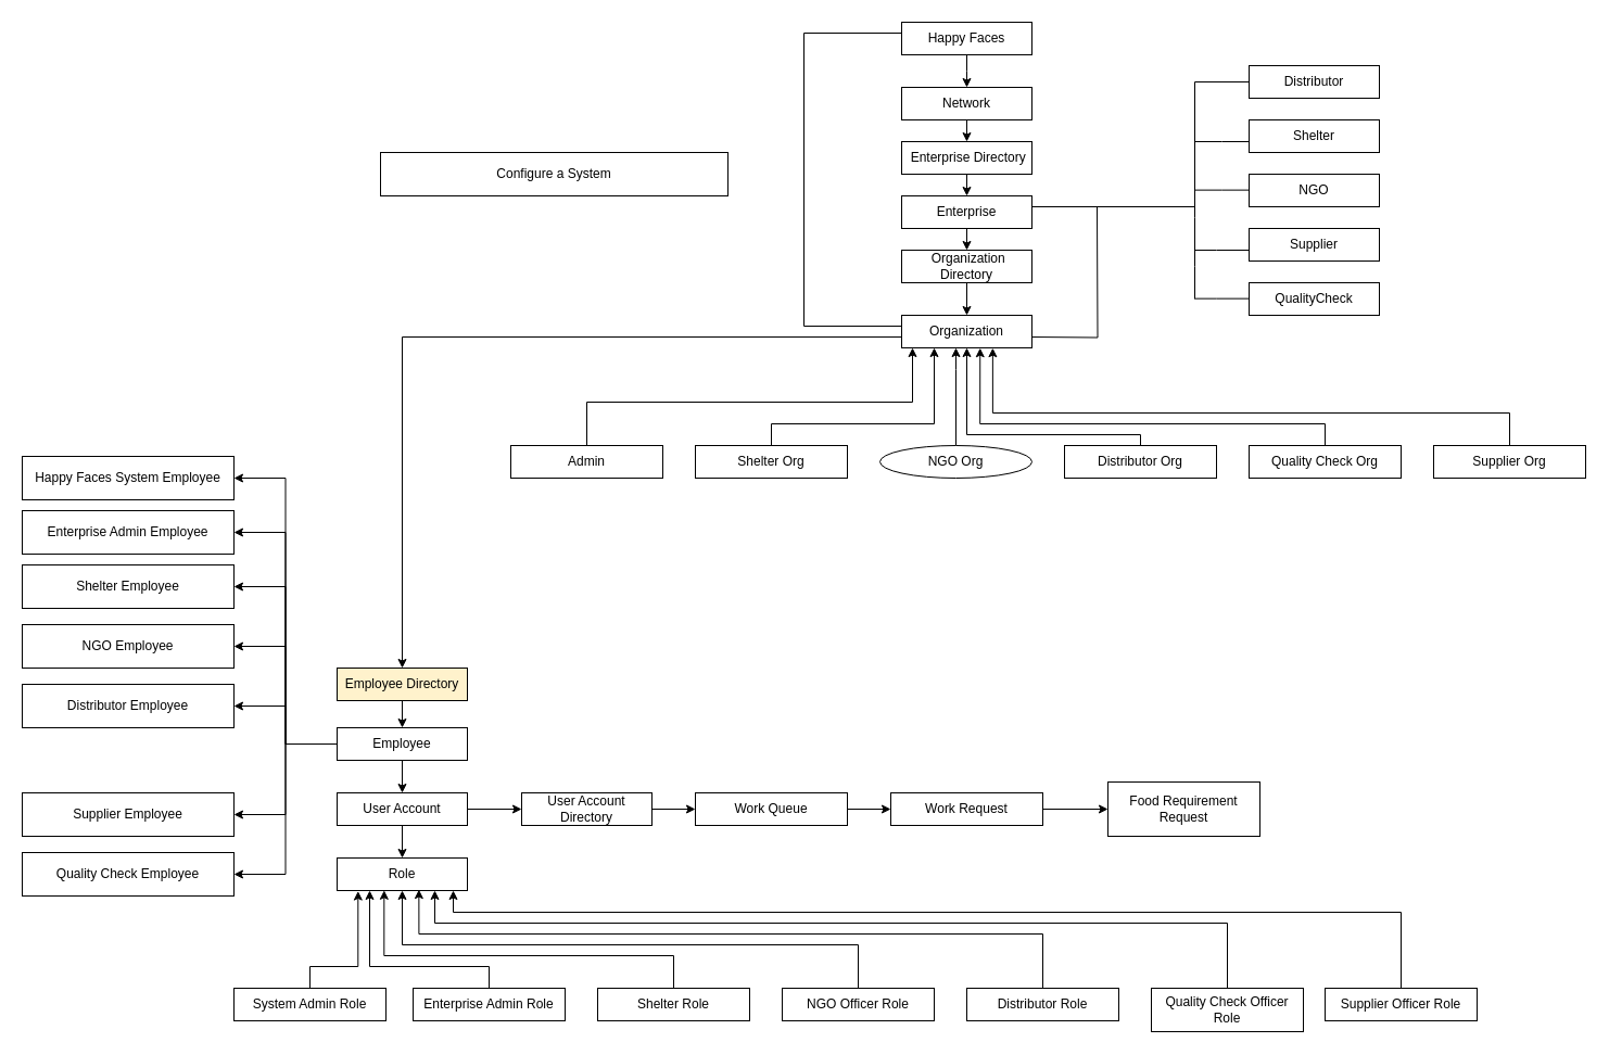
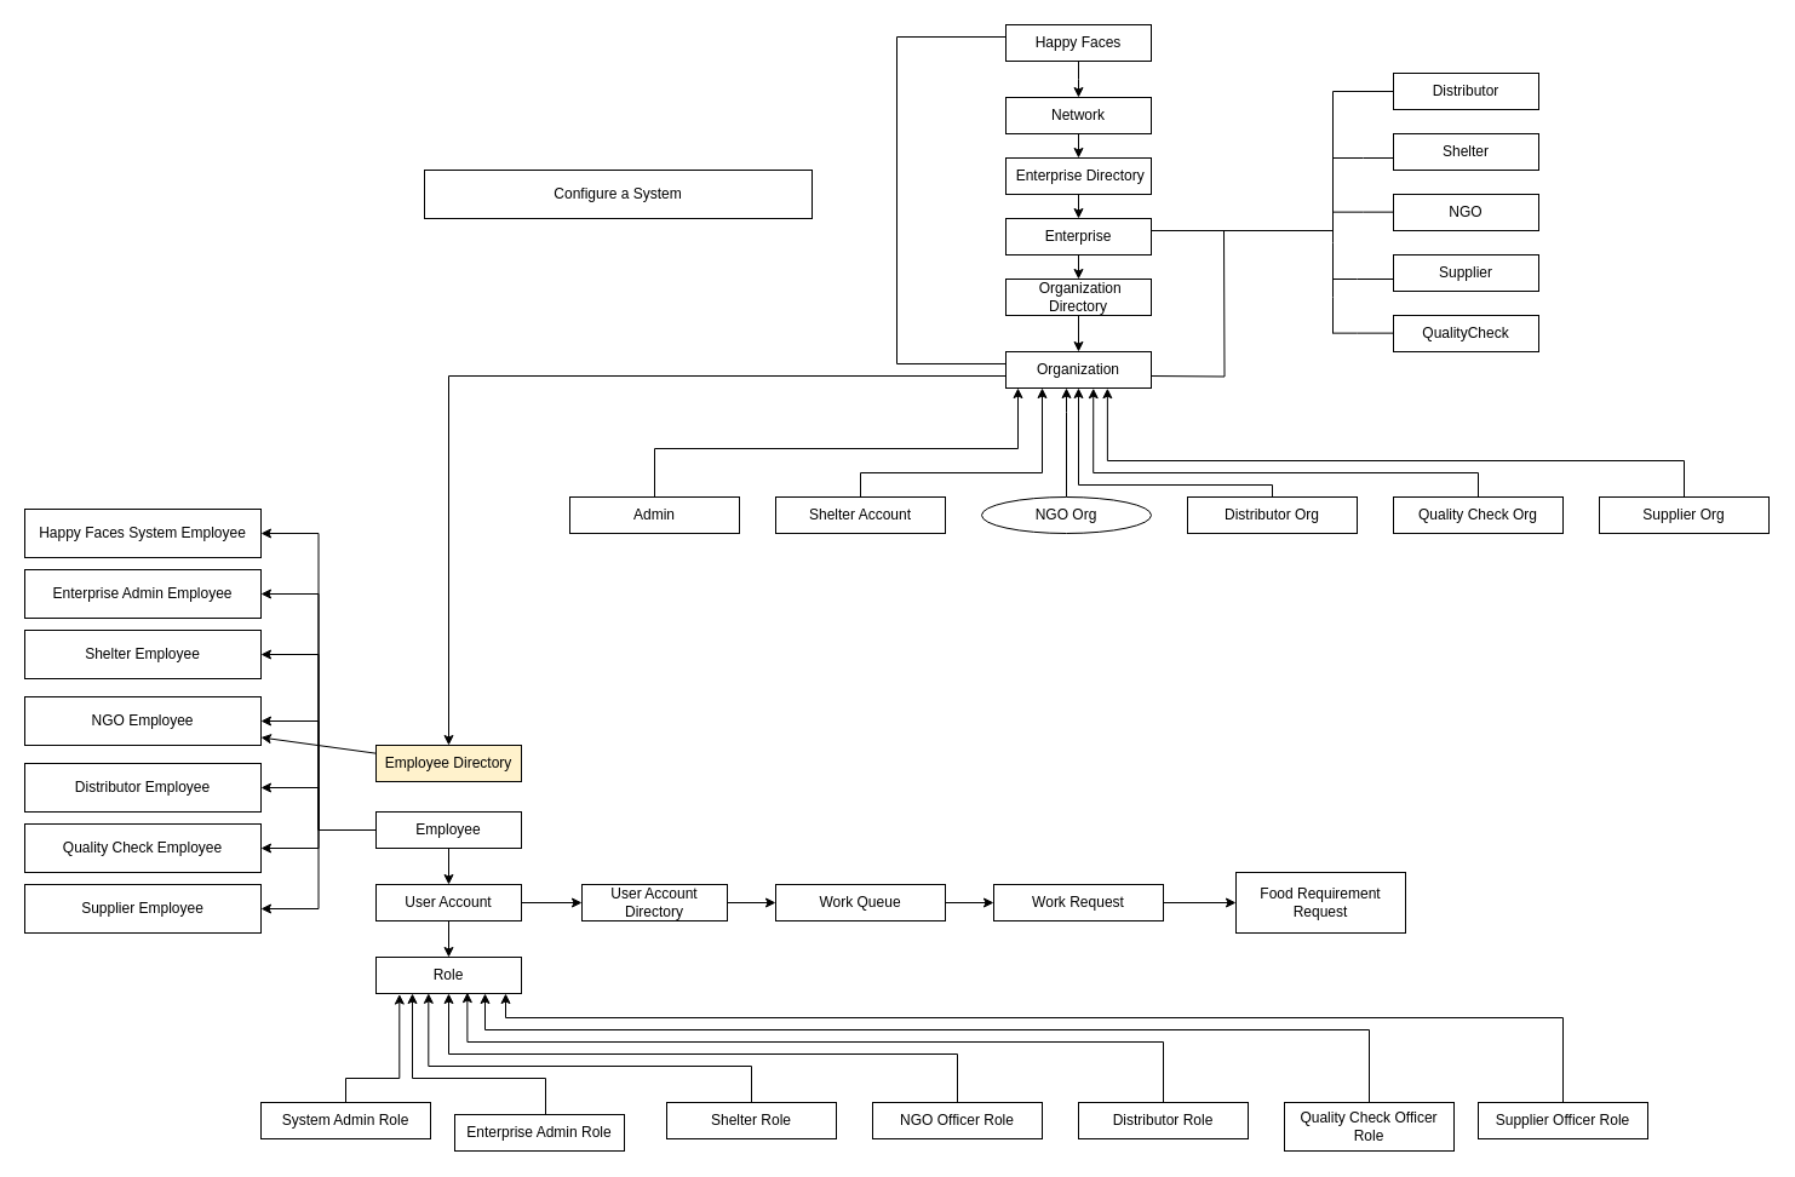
  <mxCell id="0" />
  <mxCell id="1" parent="0" />
  <mxCell id="2" value="" style="edgeStyle=orthogonalEdgeStyle;rounded=0;orthogonalLoop=1;jettySize=auto;html=1;" parent="1" source="3" target="5" edge="1"><mxGeometry relative="1" as="geometry"><Array as="points"><mxPoint x="880" y="340" /><mxPoint x="880" y="340" /></Array></mxGeometry></mxCell>
  <mxCell id="3" value="NGO Org" style="ellipse;whiteSpace=wrap;html=1;" parent="1" vertex="1"><mxGeometry x="810" y="410" width="140" height="30" as="geometry" /></mxCell>
  <mxCell id="4" style="edgeStyle=orthogonalEdgeStyle;rounded=0;orthogonalLoop=1;jettySize=auto;html=1;exitX=0;exitY=0.5;exitDx=0;exitDy=0;" parent="1" source="5" target="17" edge="1"><mxGeometry relative="1" as="geometry"><Array as="points"><mxPoint x="830" y="310" /><mxPoint x="370" y="310" /></Array></mxGeometry></mxCell>
  <mxCell id="5" value="Organization" style="rounded=0;whiteSpace=wrap;html=1;" parent="1" vertex="1"><mxGeometry x="830" y="290" width="120" height="30" as="geometry" /></mxCell>
  <mxCell id="6" style="edgeStyle=orthogonalEdgeStyle;rounded=0;orthogonalLoop=1;jettySize=auto;html=1;exitX=0.5;exitY=0;exitDx=0;exitDy=0;entryX=0.5;entryY=1;entryDx=0;entryDy=0;" parent="1" source="7" target="5" edge="1"><mxGeometry relative="1" as="geometry"><Array as="points"><mxPoint x="1050" y="400" /><mxPoint x="890" y="400" /></Array></mxGeometry></mxCell>
  <mxCell id="7" value="Distributor Org" style="rounded=0;whiteSpace=wrap;html=1;" parent="1" vertex="1"><mxGeometry x="980" y="410" width="140" height="30" as="geometry" /></mxCell>
  <mxCell id="8" style="edgeStyle=orthogonalEdgeStyle;rounded=0;orthogonalLoop=1;jettySize=auto;html=1;exitX=0.5;exitY=0;exitDx=0;exitDy=0;entryX=0.602;entryY=1.006;entryDx=0;entryDy=0;entryPerimeter=0;" parent="1" source="9" target="5" edge="1"><mxGeometry relative="1" as="geometry"><Array as="points"><mxPoint x="1220" y="390" /><mxPoint x="902" y="390" /></Array></mxGeometry></mxCell>
  <mxCell id="9" value="Quality Check Org" style="rounded=0;whiteSpace=wrap;html=1;" parent="1" vertex="1"><mxGeometry x="1150" y="410" width="140" height="30" as="geometry" /></mxCell>
  <mxCell id="10" style="edgeStyle=orthogonalEdgeStyle;rounded=0;orthogonalLoop=1;jettySize=auto;html=1;exitX=0.5;exitY=0;exitDx=0;exitDy=0;entryX=0.699;entryY=1.006;entryDx=0;entryDy=0;entryPerimeter=0;" parent="1" source="11" target="5" edge="1"><mxGeometry relative="1" as="geometry"><Array as="points"><mxPoint x="1390" y="380" /><mxPoint x="914" y="380" /></Array></mxGeometry></mxCell>
  <mxCell id="11" value="Supplier Org" style="rounded=0;whiteSpace=wrap;html=1;" parent="1" vertex="1"><mxGeometry x="1320" y="410" width="140" height="30" as="geometry" /></mxCell>
  <mxCell id="12" style="edgeStyle=orthogonalEdgeStyle;rounded=0;orthogonalLoop=1;jettySize=auto;html=1;exitX=0.5;exitY=0;exitDx=0;exitDy=0;entryX=0.25;entryY=1;entryDx=0;entryDy=0;" parent="1" source="13" target="5" edge="1"><mxGeometry relative="1" as="geometry"><Array as="points"><mxPoint x="710" y="390" /><mxPoint x="860" y="390" /></Array></mxGeometry></mxCell>
- <mxCell id="13" value="Shelter Org" style="rounded=0;whiteSpace=wrap;html=1;" parent="1" vertex="1"><mxGeometry y="410" width="140" height="30" as="geometry" x="640" /></mxCell>
+ <mxCell id="13" value="Shelter Account" style="rounded=0;whiteSpace=wrap;html=1;" parent="1" vertex="1"><mxGeometry y="410" width="140" height="30" as="geometry" x="640" /></mxCell>
  <mxCell id="14" style="edgeStyle=orthogonalEdgeStyle;rounded=0;orthogonalLoop=1;jettySize=auto;html=1;exitX=0.5;exitY=0;exitDx=0;exitDy=0;" parent="1" source="15" target="5" edge="1"><mxGeometry relative="1" as="geometry"><Array as="points"><mxPoint x="540" y="370" /><mxPoint x="840" y="370" /></Array></mxGeometry></mxCell>
  <mxCell id="15" value="Admin" style="rounded=0;whiteSpace=wrap;html=1;" parent="1" vertex="1"><mxGeometry x="470" y="410" width="140" height="30" as="geometry" /></mxCell>
- <mxCell id="16" value="" style="rounded=0;orthogonalLoop=1;jettySize=auto;html=1;" parent="1" source="17" target="26" edge="1"><mxGeometry relative="1" as="geometry" /></mxCell>
+ <mxCell id="16" value="" style="rounded=0;orthogonalLoop=1;jettySize=auto;html=1;" parent="1" source="17" target="78" edge="1"><mxGeometry relative="1" as="geometry" /></mxCell>
  <mxCell id="17" value="Employee Directory" style="rounded=0;whiteSpace=wrap;html=1;fillColor=#fff2cc;" parent="1" vertex="1"><mxGeometry x="310" y="615" width="120" height="30" as="geometry" /></mxCell>
  <mxCell id="18" value="" style="edgeStyle=none;rounded=0;orthogonalLoop=1;jettySize=auto;html=1;" parent="1" source="26" target="29" edge="1"><mxGeometry relative="1" as="geometry" /></mxCell>
  <mxCell id="19" style="edgeStyle=orthogonalEdgeStyle;rounded=0;orthogonalLoop=1;jettySize=auto;html=1;exitX=0;exitY=0.5;exitDx=0;exitDy=0;entryX=1;entryY=0.5;entryDx=0;entryDy=0;" edge="1" parent="1" source="26" target="80"><mxGeometry relative="1" as="geometry" /></mxCell>
  <mxCell id="20" style="edgeStyle=orthogonalEdgeStyle;rounded=0;orthogonalLoop=1;jettySize=auto;html=1;exitX=0;exitY=0.5;exitDx=0;exitDy=0;entryX=1;entryY=0.5;entryDx=0;entryDy=0;" edge="1" parent="1" source="26" target="81"><mxGeometry relative="1" as="geometry" /></mxCell>
  <mxCell id="21" style="edgeStyle=orthogonalEdgeStyle;rounded=0;orthogonalLoop=1;jettySize=auto;html=1;exitX=0;exitY=0.5;exitDx=0;exitDy=0;entryX=1;entryY=0.5;entryDx=0;entryDy=0;" edge="1" parent="1" source="26" target="82"><mxGeometry relative="1" as="geometry" /></mxCell>
  <mxCell id="22" style="edgeStyle=orthogonalEdgeStyle;rounded=0;orthogonalLoop=1;jettySize=auto;html=1;exitX=0;exitY=0.5;exitDx=0;exitDy=0;entryX=1;entryY=0.5;entryDx=0;entryDy=0;" edge="1" parent="1" source="26" target="78"><mxGeometry relative="1" as="geometry" /></mxCell>
  <mxCell id="23" style="edgeStyle=orthogonalEdgeStyle;rounded=0;orthogonalLoop=1;jettySize=auto;html=1;exitX=0;exitY=0.5;exitDx=0;exitDy=0;entryX=1;entryY=0.5;entryDx=0;entryDy=0;" edge="1" parent="1" source="26" target="77"><mxGeometry relative="1" as="geometry" /></mxCell>
  <mxCell id="24" style="edgeStyle=orthogonalEdgeStyle;rounded=0;orthogonalLoop=1;jettySize=auto;html=1;exitX=0;exitY=0.5;exitDx=0;exitDy=0;entryX=1;entryY=0.5;entryDx=0;entryDy=0;" edge="1" parent="1" source="26" target="79"><mxGeometry relative="1" as="geometry" /></mxCell>
  <mxCell id="25" style="edgeStyle=orthogonalEdgeStyle;rounded=0;orthogonalLoop=1;jettySize=auto;html=1;exitX=0;exitY=0.5;exitDx=0;exitDy=0;entryX=1;entryY=0.5;entryDx=0;entryDy=0;" edge="1" parent="1" source="26" target="83"><mxGeometry relative="1" as="geometry" /></mxCell>
  <mxCell id="26" value="Employee" style="rounded=0;whiteSpace=wrap;html=1;" parent="1" vertex="1"><mxGeometry x="310" y="670" width="120" height="30" as="geometry" /></mxCell>
  <mxCell id="27" value="" style="edgeStyle=orthogonalEdgeStyle;rounded=0;orthogonalLoop=1;jettySize=auto;html=1;" parent="1" source="29" target="30" edge="1"><mxGeometry relative="1" as="geometry" /></mxCell>
  <mxCell id="28" style="edgeStyle=orthogonalEdgeStyle;rounded=0;orthogonalLoop=1;jettySize=auto;html=1;exitX=1;exitY=0.5;exitDx=0;exitDy=0;" parent="1" source="29" target="44" edge="1"><mxGeometry relative="1" as="geometry" /></mxCell>
  <mxCell id="29" value="User Account" style="rounded=0;whiteSpace=wrap;html=1;" parent="1" vertex="1"><mxGeometry x="310" y="730" width="120" height="30" as="geometry" /></mxCell>
  <mxCell id="30" value="Role" style="rounded=0;whiteSpace=wrap;html=1;" parent="1" vertex="1"><mxGeometry x="310" y="790" width="120" height="30" as="geometry" /></mxCell>
  <mxCell id="31" style="edgeStyle=orthogonalEdgeStyle;rounded=0;orthogonalLoop=1;jettySize=auto;html=1;exitX=0.5;exitY=0;exitDx=0;exitDy=0;entryX=0.161;entryY=1.018;entryDx=0;entryDy=0;entryPerimeter=0;" parent="1" source="32" target="30" edge="1"><mxGeometry relative="1" as="geometry"><Array as="points"><mxPoint x="285" y="890" /><mxPoint x="329" y="890" /></Array></mxGeometry></mxCell>
  <mxCell id="32" value="System Admin Role" style="rounded=0;whiteSpace=wrap;html=1;" parent="1" vertex="1"><mxGeometry x="215" y="910" width="140" height="30" as="geometry" /></mxCell>
  <mxCell id="33" style="edgeStyle=orthogonalEdgeStyle;rounded=0;orthogonalLoop=1;jettySize=auto;html=1;exitX=0.5;exitY=0;exitDx=0;exitDy=0;entryX=0.25;entryY=1;entryDx=0;entryDy=0;" parent="1" source="34" target="30" edge="1"><mxGeometry relative="1" as="geometry"><Array as="points"><mxPoint x="450" y="890" /><mxPoint x="340" y="890" /></Array></mxGeometry></mxCell>
- <mxCell id="34" value="Enterprise Admin Role" style="rounded=0;whiteSpace=wrap;html=1;" parent="1" vertex="1"><mxGeometry x="380" y="910" width="140" height="30" as="geometry" /></mxCell>
+ <mxCell id="34" value="Enterprise Admin Role" style="rounded=0;whiteSpace=wrap;html=1;" parent="1" vertex="1"><mxGeometry x="375" y="920" width="140" height="30" as="geometry" /></mxCell>
  <mxCell id="35" style="edgeStyle=orthogonalEdgeStyle;rounded=0;orthogonalLoop=1;jettySize=auto;html=1;exitX=0.5;exitY=0;exitDx=0;exitDy=0;entryX=0.361;entryY=0.994;entryDx=0;entryDy=0;entryPerimeter=0;" parent="1" source="36" target="30" edge="1"><mxGeometry relative="1" as="geometry"><Array as="points"><mxPoint x="620" y="880" /><mxPoint x="353" y="880" /></Array></mxGeometry></mxCell>
  <mxCell id="36" value="Shelter Role" style="rounded=0;whiteSpace=wrap;html=1;" parent="1" vertex="1"><mxGeometry x="550" y="910" width="140" height="30" as="geometry" /></mxCell>
  <mxCell id="37" style="edgeStyle=orthogonalEdgeStyle;rounded=0;orthogonalLoop=1;jettySize=auto;html=1;exitX=0.5;exitY=0;exitDx=0;exitDy=0;entryX=0.5;entryY=1;entryDx=0;entryDy=0;" parent="1" source="38" target="30" edge="1"><mxGeometry relative="1" as="geometry"><Array as="points"><mxPoint x="790" y="870" /><mxPoint x="370" y="870" /></Array></mxGeometry></mxCell>
  <mxCell id="38" value="NGO Officer Role" style="rounded=0;whiteSpace=wrap;html=1;" parent="1" vertex="1"><mxGeometry x="720" y="910" width="140" height="30" as="geometry" /></mxCell>
  <mxCell id="39" style="edgeStyle=orthogonalEdgeStyle;rounded=0;orthogonalLoop=1;jettySize=auto;html=1;exitX=0.5;exitY=0;exitDx=0;exitDy=0;entryX=0.628;entryY=0.97;entryDx=0;entryDy=0;entryPerimeter=0;" parent="1" source="40" target="30" edge="1"><mxGeometry relative="1" as="geometry"><Array as="points"><mxPoint x="960" y="860" /><mxPoint x="385" y="860" /></Array></mxGeometry></mxCell>
  <mxCell id="40" value="Distributor Role" style="rounded=0;whiteSpace=wrap;html=1;" parent="1" vertex="1"><mxGeometry x="890" y="910" width="140" height="30" as="geometry" /></mxCell>
  <mxCell id="41" style="edgeStyle=orthogonalEdgeStyle;rounded=0;orthogonalLoop=1;jettySize=auto;html=1;exitX=0.5;exitY=0;exitDx=0;exitDy=0;entryX=0.75;entryY=1;entryDx=0;entryDy=0;" parent="1" source="42" target="30" edge="1"><mxGeometry relative="1" as="geometry"><Array as="points"><mxPoint x="1130" y="850" /><mxPoint x="400" y="850" /></Array></mxGeometry></mxCell>
  <mxCell id="42" value="Quality Check Officer Role" style="rounded=0;whiteSpace=wrap;html=1;" parent="1" vertex="1"><mxGeometry x="1060" y="910" width="140" height="40" as="geometry" /></mxCell>
  <mxCell id="43" style="edgeStyle=orthogonalEdgeStyle;rounded=0;orthogonalLoop=1;jettySize=auto;html=1;exitX=1;exitY=0.5;exitDx=0;exitDy=0;entryX=0;entryY=0.5;entryDx=0;entryDy=0;" parent="1" source="44" target="46" edge="1"><mxGeometry relative="1" as="geometry" /></mxCell>
  <mxCell id="44" value="User Account Directory" style="rounded=0;whiteSpace=wrap;html=1;" parent="1" vertex="1"><mxGeometry x="480" y="730" width="120" height="30" as="geometry" /></mxCell>
  <mxCell id="45" style="edgeStyle=orthogonalEdgeStyle;rounded=0;orthogonalLoop=1;jettySize=auto;html=1;exitX=1;exitY=0.5;exitDx=0;exitDy=0;entryX=0;entryY=0.5;entryDx=0;entryDy=0;" parent="1" source="46" target="48" edge="1"><mxGeometry relative="1" as="geometry" /></mxCell>
  <mxCell id="46" value="Work Queue" style="rounded=0;whiteSpace=wrap;html=1;" parent="1" vertex="1"><mxGeometry y="730" width="140" height="30" as="geometry" x="640" /></mxCell>
  <mxCell id="47" value="" style="edgeStyle=orthogonalEdgeStyle;rounded=0;orthogonalLoop=1;jettySize=auto;html=1;" edge="1" parent="1" source="48" target="49"><mxGeometry relative="1" as="geometry" /></mxCell>
  <mxCell id="48" value="Work Request" style="rounded=0;whiteSpace=wrap;html=1;" parent="1" vertex="1"><mxGeometry x="820" y="730" width="140" height="30" as="geometry" /></mxCell>
  <mxCell id="49" value="Food Requirement Request" style="rounded=0;whiteSpace=wrap;html=1;" parent="1" vertex="1"><mxGeometry x="1020" y="720" width="140" height="50" as="geometry" /></mxCell>
  <mxCell id="50" style="edgeStyle=orthogonalEdgeStyle;rounded=0;orthogonalLoop=1;jettySize=auto;html=1;exitX=0.5;exitY=1;exitDx=0;exitDy=0;entryX=0.5;entryY=0;entryDx=0;entryDy=0;" parent="1" source="51" target="5" edge="1"><mxGeometry relative="1" as="geometry" /></mxCell>
  <mxCell id="51" value="&amp;nbsp;Organization Directory" style="rounded=0;whiteSpace=wrap;html=1;" parent="1" vertex="1"><mxGeometry x="830" y="230" width="120" height="30" as="geometry" /></mxCell>
  <mxCell id="52" style="edgeStyle=orthogonalEdgeStyle;rounded=0;orthogonalLoop=1;jettySize=auto;html=1;exitX=0.5;exitY=1;exitDx=0;exitDy=0;entryX=0.5;entryY=0;entryDx=0;entryDy=0;" parent="1" source="53" target="51" edge="1"><mxGeometry relative="1" as="geometry" /></mxCell>
  <mxCell id="53" value="Enterprise" style="rounded=0;whiteSpace=wrap;html=1;" parent="1" vertex="1"><mxGeometry x="830" y="180" width="120" height="30" as="geometry" /></mxCell>
  <mxCell id="54" style="edgeStyle=orthogonalEdgeStyle;rounded=0;orthogonalLoop=1;jettySize=auto;html=1;exitX=0.5;exitY=1;exitDx=0;exitDy=0;entryX=0.5;entryY=0;entryDx=0;entryDy=0;" parent="1" source="55" target="53" edge="1"><mxGeometry relative="1" as="geometry" /></mxCell>
  <mxCell id="55" value="&amp;nbsp;Enterprise Directory" style="rounded=0;whiteSpace=wrap;html=1;" parent="1" vertex="1"><mxGeometry x="830" y="130" width="120" height="30" as="geometry" /></mxCell>
  <mxCell id="56" style="edgeStyle=orthogonalEdgeStyle;rounded=0;orthogonalLoop=1;jettySize=auto;html=1;exitX=0.5;exitY=1;exitDx=0;exitDy=0;entryX=0.5;entryY=0;entryDx=0;entryDy=0;" parent="1" source="57" target="55" edge="1"><mxGeometry relative="1" as="geometry" /></mxCell>
  <mxCell id="57" value="Network" style="rounded=0;whiteSpace=wrap;html=1;" parent="1" vertex="1"><mxGeometry x="830" y="80" width="120" height="30" as="geometry" /></mxCell>
  <mxCell id="58" style="edgeStyle=elbowEdgeStyle;rounded=0;orthogonalLoop=1;jettySize=auto;html=1;exitX=0.5;exitY=1;exitDx=0;exitDy=0;entryX=0.5;entryY=0;entryDx=0;entryDy=0;elbow=vertical;" parent="1" source="59" target="57" edge="1"><mxGeometry relative="1" as="geometry" /></mxCell>
  <mxCell id="59" value="Happy Faces" style="rounded=0;whiteSpace=wrap;html=1;" parent="1" vertex="1"><mxGeometry x="830" y="20" width="120" height="30" as="geometry" /></mxCell>
  <mxCell id="60" value="Distributor" style="rounded=0;whiteSpace=wrap;html=1;" parent="1" vertex="1"><mxGeometry x="1150" y="60" width="120" height="30" as="geometry" /></mxCell>
  <mxCell id="61" value="Shelter" style="rounded=0;whiteSpace=wrap;html=1;" parent="1" vertex="1"><mxGeometry x="1150" y="110" width="120" height="30" as="geometry" /></mxCell>
  <mxCell id="62" value="NGO" style="rounded=0;whiteSpace=wrap;html=1;" parent="1" vertex="1"><mxGeometry x="1150" y="160" width="120" height="30" as="geometry" /></mxCell>
  <mxCell id="63" value="Supplier" style="rounded=0;whiteSpace=wrap;html=1;" parent="1" vertex="1"><mxGeometry x="1150" y="210" width="120" height="30" as="geometry" /></mxCell>
  <mxCell id="64" value="" style="endArrow=none;html=1;rounded=0;elbow=vertical;edgeStyle=orthogonalEdgeStyle;entryX=0;entryY=0.5;entryDx=0;entryDy=0;exitX=1;exitY=0.5;exitDx=0;exitDy=0;" parent="1" source="53" target="60" edge="1"><mxGeometry width="50" height="50" relative="1" as="geometry"><mxPoint x="1060" y="139.94" as="sourcePoint" /><mxPoint x="1110" y="89.94" as="targetPoint" /><Array as="points"><mxPoint x="950" y="190" /><mxPoint x="1100" y="190" /><mxPoint x="1100" y="75" /></Array></mxGeometry></mxCell>
  <mxCell id="65" value="" style="endArrow=none;html=1;rounded=0;edgeStyle=elbowEdgeStyle;" parent="1" edge="1"><mxGeometry width="50" height="50" relative="1" as="geometry"><mxPoint x="1100" y="130" as="sourcePoint" /><mxPoint x="1150" y="130" as="targetPoint" /><Array as="points" /></mxGeometry></mxCell>
  <mxCell id="66" value="" style="endArrow=none;html=1;rounded=0;edgeStyle=elbowEdgeStyle;" parent="1" edge="1"><mxGeometry width="50" height="50" relative="1" as="geometry"><mxPoint x="1100" y="230" as="sourcePoint" /><mxPoint x="1150" y="230" as="targetPoint" /><Array as="points"><mxPoint x="1120" y="235.37" /></Array></mxGeometry></mxCell>
  <mxCell id="67" value="" style="endArrow=none;html=1;rounded=0;edgeStyle=elbowEdgeStyle;" parent="1" edge="1"><mxGeometry width="50" height="50" relative="1" as="geometry"><mxPoint x="1100" y="174.63" as="sourcePoint" /><mxPoint x="1150" y="174.63" as="targetPoint" /><Array as="points"><mxPoint x="1125" y="214.63" /></Array></mxGeometry></mxCell>
  <mxCell id="68" value="" style="endArrow=none;html=1;rounded=0;edgeStyle=elbowEdgeStyle;" parent="1" edge="1"><mxGeometry width="50" height="50" relative="1" as="geometry"><mxPoint x="1100" y="170" as="sourcePoint" /><mxPoint x="1100" y="230" as="targetPoint" /><Array as="points" /></mxGeometry></mxCell>
  <mxCell id="69" value="" style="endArrow=none;html=1;rounded=0;edgeStyle=orthogonalEdgeStyle;" parent="1" edge="1"><mxGeometry width="50" height="50" relative="1" as="geometry"><mxPoint x="950" y="310" as="sourcePoint" /><mxPoint x="1010" y="190" as="targetPoint" /></mxGeometry></mxCell>
  <mxCell id="70" value="" style="endArrow=none;html=1;rounded=0;edgeStyle=orthogonalEdgeStyle;exitX=0;exitY=0.333;exitDx=0;exitDy=0;exitPerimeter=0;" parent="1" source="5" edge="1"><mxGeometry width="50" height="50" relative="1" as="geometry"><mxPoint x="680" y="170" as="sourcePoint" /><mxPoint x="830" y="40" as="targetPoint" /><Array as="points"><mxPoint x="740" y="300" /><mxPoint x="740" y="30" /><mxPoint x="830" y="30" /></Array></mxGeometry></mxCell>
  <mxCell id="71" value="Configure a System" style="rounded=0;whiteSpace=wrap;html=1;" parent="1" vertex="1"><mxGeometry x="350" y="140" width="320" height="40" as="geometry" /></mxCell>
  <mxCell id="72" value="QualityCheck" style="rounded=0;whiteSpace=wrap;html=1;" vertex="1" parent="1"><mxGeometry x="1150" y="260" width="120" height="30" as="geometry" /></mxCell>
  <mxCell id="73" value="" style="endArrow=none;html=1;rounded=0;edgeStyle=elbowEdgeStyle;" edge="1" parent="1"><mxGeometry width="50" height="50" relative="1" as="geometry"><mxPoint x="1100" y="274.63" as="sourcePoint" /><mxPoint x="1150" y="274.63" as="targetPoint" /><Array as="points"><mxPoint x="1120" y="280" /></Array></mxGeometry></mxCell>
  <mxCell id="74" value="" style="endArrow=none;html=1;rounded=0;edgeStyle=elbowEdgeStyle;" edge="1" parent="1"><mxGeometry width="50" height="50" relative="1" as="geometry"><mxPoint x="1100" y="215" as="sourcePoint" /><mxPoint x="1100" y="275" as="targetPoint" /><Array as="points" /></mxGeometry></mxCell>
  <mxCell id="75" style="edgeStyle=orthogonalEdgeStyle;rounded=0;orthogonalLoop=1;jettySize=auto;html=1;exitX=0.5;exitY=0;exitDx=0;exitDy=0;" edge="1" parent="1" source="76" target="30"><mxGeometry relative="1" as="geometry"><Array as="points"><mxPoint x="1290" y="840" /><mxPoint x="417" y="840" /></Array></mxGeometry></mxCell>
  <mxCell id="76" value="Supplier Officer Role" style="rounded=0;whiteSpace=wrap;html=1;" vertex="1" parent="1"><mxGeometry x="1220" y="910" width="140" height="30" as="geometry" /></mxCell>
  <mxCell id="77" value="Shelter Employee" style="rounded=0;whiteSpace=wrap;html=1;" vertex="1" parent="1"><mxGeometry x="20" y="520" width="195" height="40" as="geometry" /></mxCell>
  <mxCell id="78" value="NGO Employee" style="rounded=0;whiteSpace=wrap;html=1;" vertex="1" parent="1"><mxGeometry x="20" y="575" width="195" height="40" as="geometry" /></mxCell>
  <mxCell id="79" value="Enterprise Admin Employee" style="rounded=0;whiteSpace=wrap;html=1;" vertex="1" parent="1"><mxGeometry x="20" y="470" width="195" height="40" as="geometry" /></mxCell>
- <mxCell id="80" value="Quality Check Employee" style="rounded=0;whiteSpace=wrap;html=1;" vertex="1" parent="1"><mxGeometry x="20" y="785" width="195" height="40" as="geometry" /></mxCell>
+ <mxCell id="80" value="Quality Check Employee" style="rounded=0;whiteSpace=wrap;html=1;" vertex="1" parent="1"><mxGeometry x="20" y="680" width="195" height="40" as="geometry" /></mxCell>
  <mxCell id="81" value="Supplier Employee" style="rounded=0;whiteSpace=wrap;html=1;" vertex="1" parent="1"><mxGeometry x="20" y="730" width="195" height="40" as="geometry" /></mxCell>
  <mxCell id="82" value="Distributor Employee" style="rounded=0;whiteSpace=wrap;html=1;" vertex="1" parent="1"><mxGeometry x="20" y="630" width="195" height="40" as="geometry" /></mxCell>
  <mxCell id="83" value="Happy Faces System Employee" style="rounded=0;whiteSpace=wrap;html=1;" vertex="1" parent="1"><mxGeometry x="20" y="420" width="195" height="40" as="geometry" /></mxCell>
